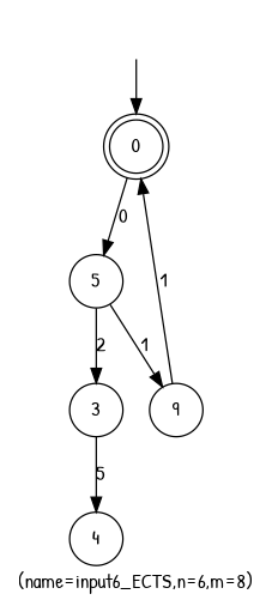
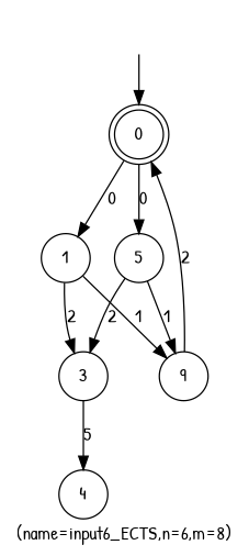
  digraph {
    fontname="Patrick Hand"
    label="(name=input6_ECTS,n=6,m=8)"
    node [fontname="Patrick Hand" shape=circle]
    edge [fontname="Patrick Hand"]
    _nil [style=invis shape=""]
    0 [shape=doublecircle]
+   1
    5
    n5 [label=9]
    3
    4
    _nil -> 0
+   0 -> 1 [label=0]
    0 -> 5 [label=0]
+   1 -> n5 [label=1]
+   1 -> 3 [label=2]
    5 -> n5 [label=1]
    5 -> 3 [label=2]
-   n5 -> 0 [label=1]
+   n5 -> 0 [label=2]
    3 -> 4 [label=5]
  }
